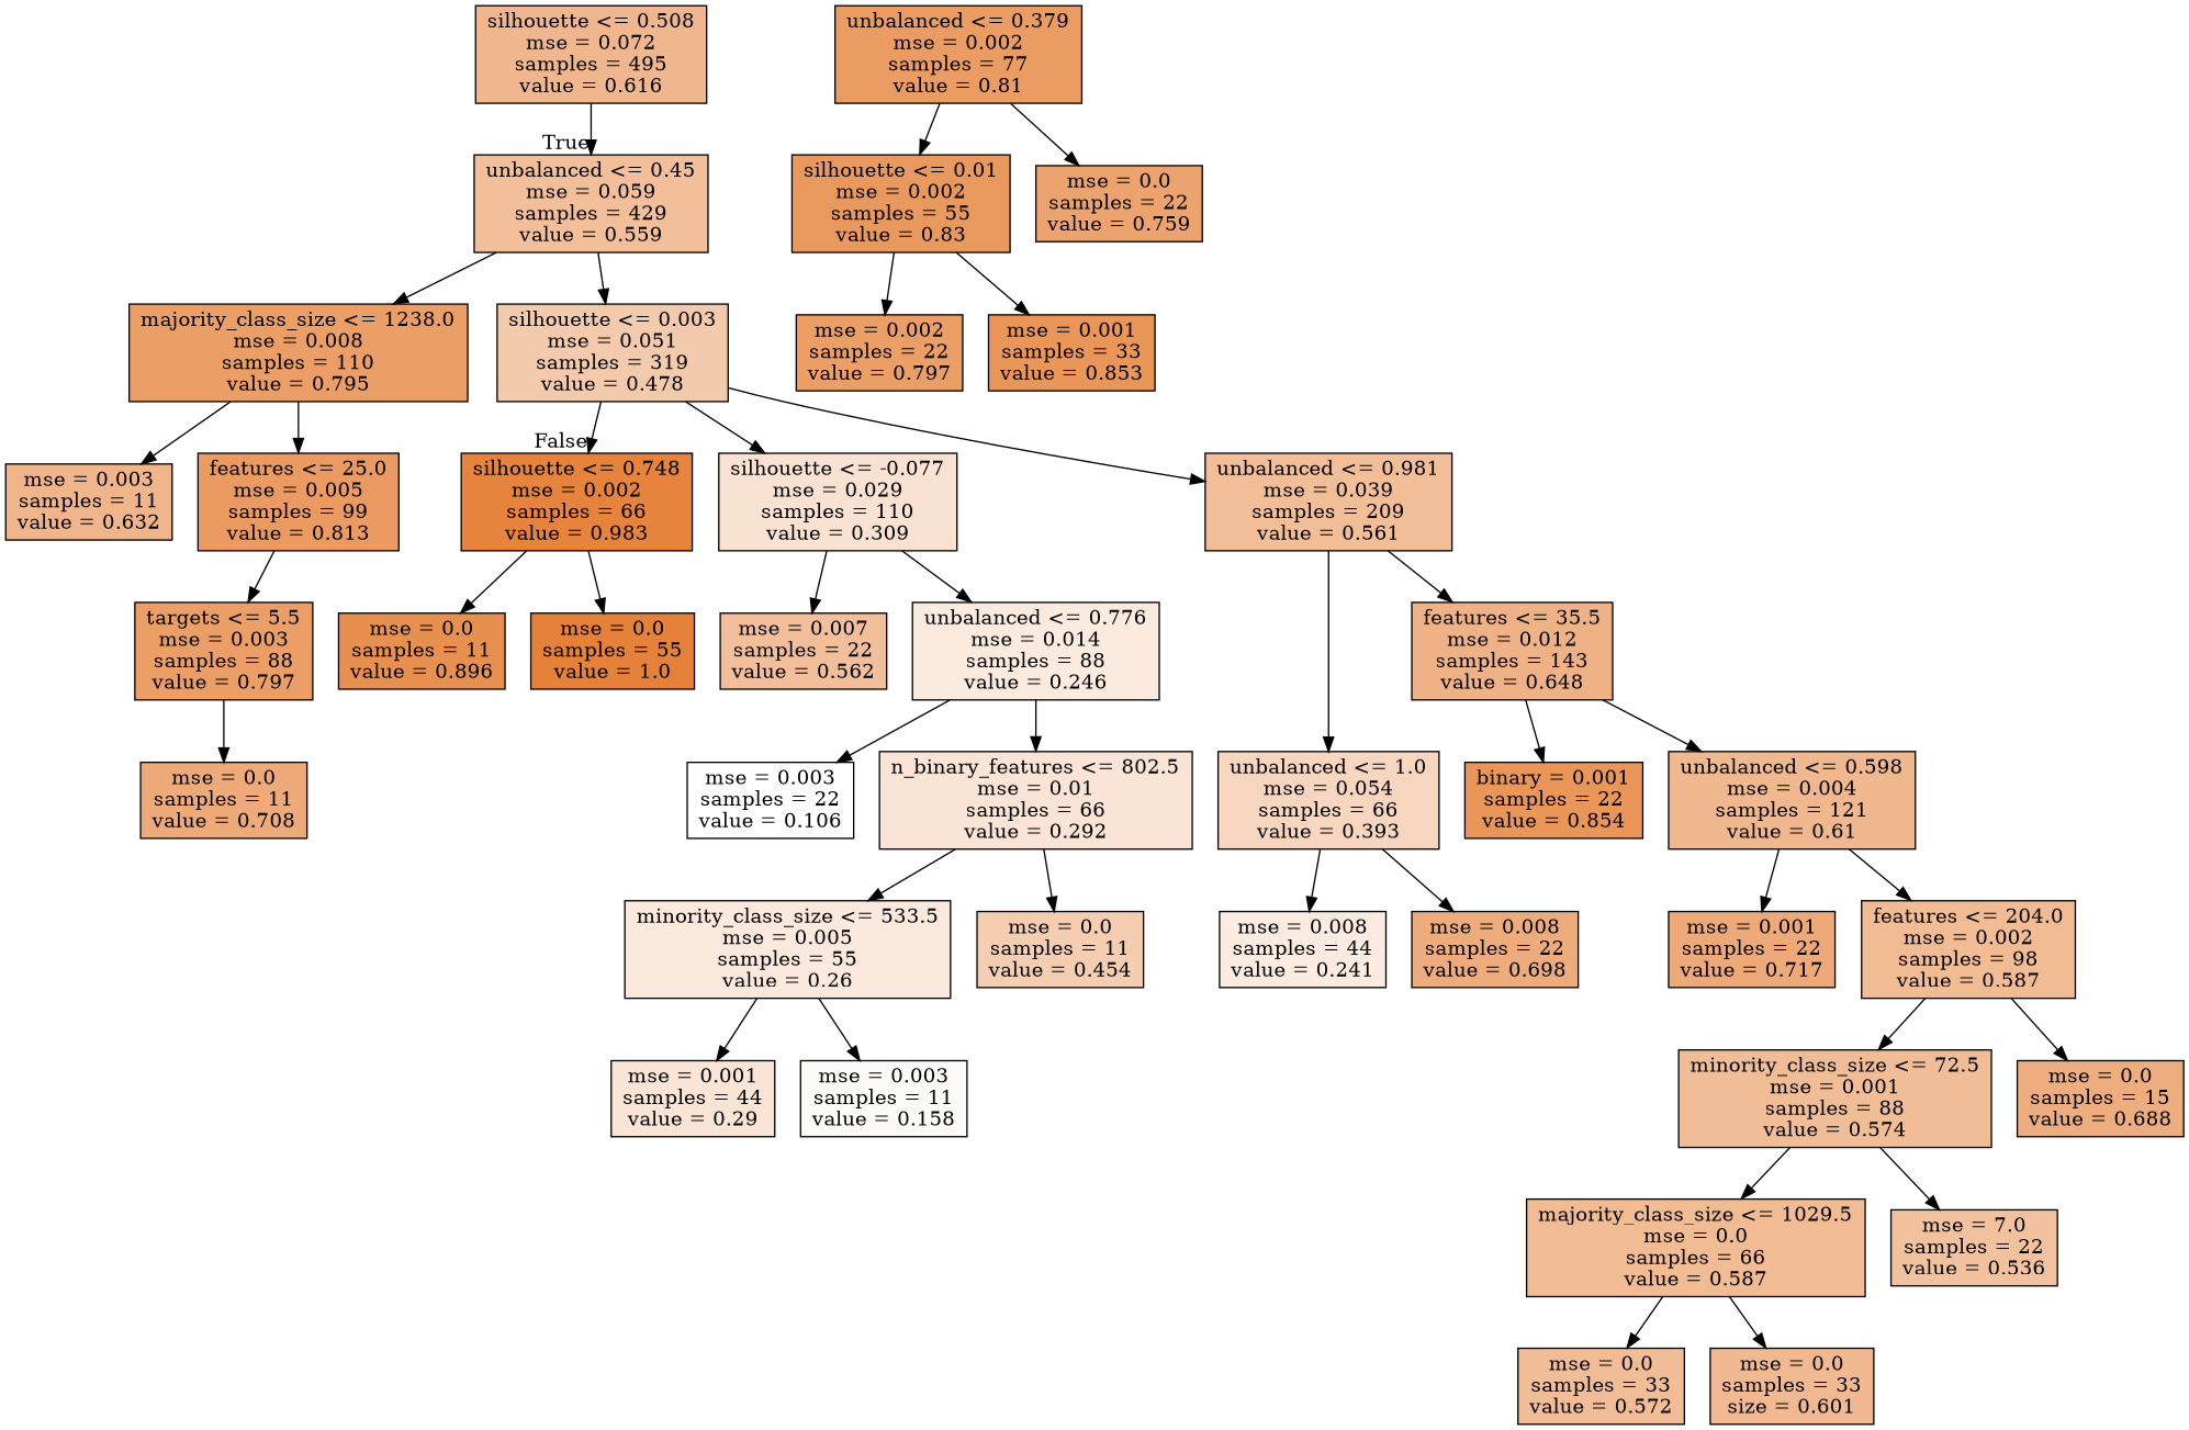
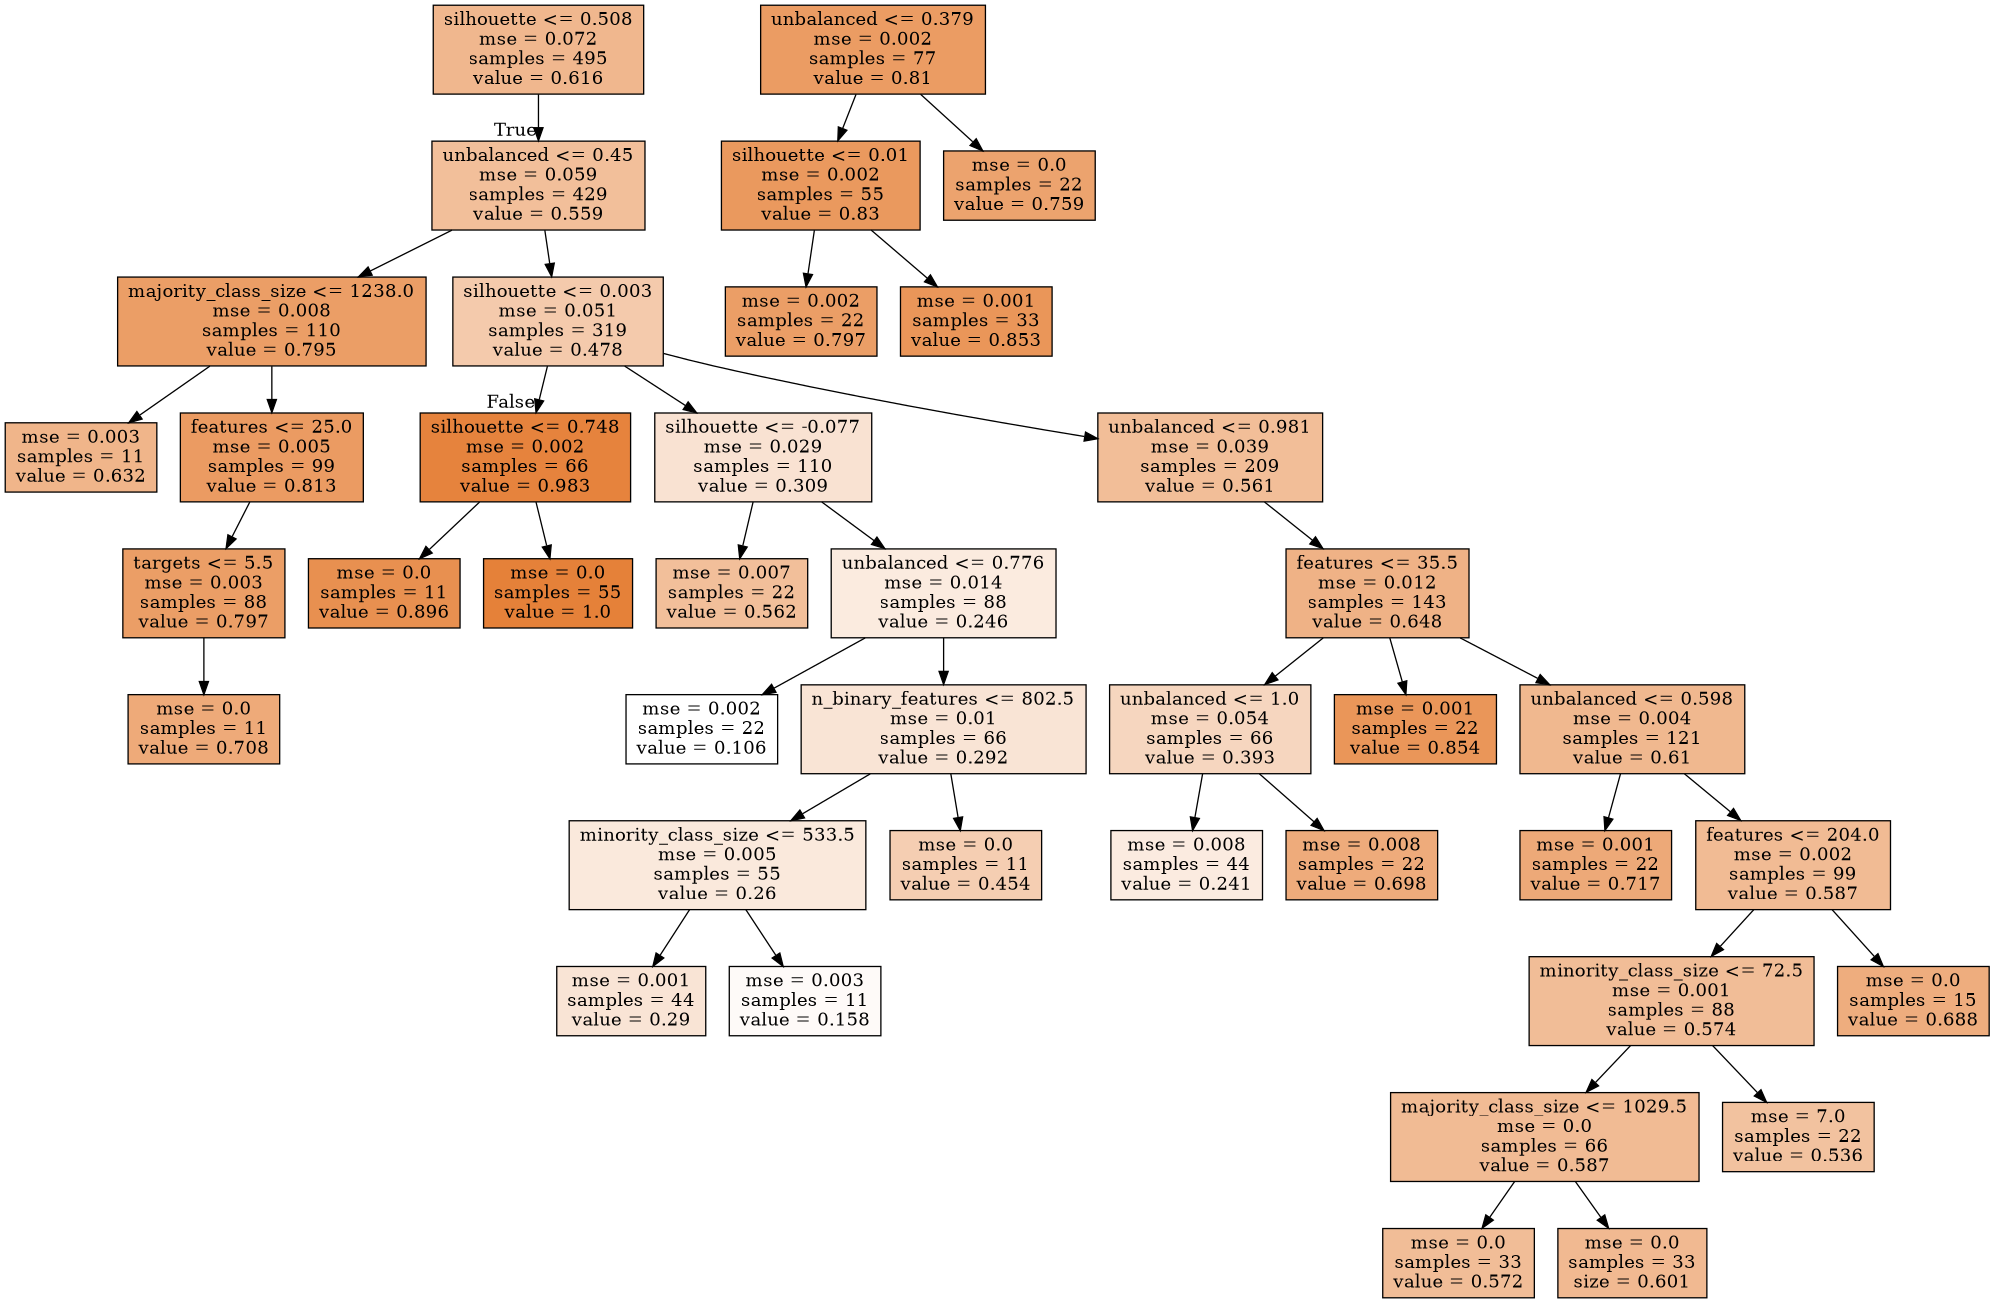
  digraph {
    node [color=black fillcolor="#e58139c5" shape=box style=filled]
    n1 [fillcolor="#e5813991" label="silhouette <= 0.508\nmse = 0.072\nsamples = 495\nvalue = 0.616"]
    n2 [fillcolor="#e5813981" label="unbalanced <= 0.45\nmse = 0.059\nsamples = 429\nvalue = 0.559"]
    n3 [fillcolor="#e58139c4" label="majority_class_size <= 1238.0\nmse = 0.008\nsamples = 110\nvalue = 0.795"]
    n4 [fillcolor="#e581396a" label="silhouette <= 0.003\nmse = 0.051\nsamples = 319\nvalue = 0.478"]
    n5 [fillcolor="#e58139fa" label="silhouette <= 0.748\nmse = 0.002\nsamples = 66\nvalue = 0.983"]
    n6 [fillcolor="#e58139e1" label="mse = 0.0\nsamples = 11\nvalue = 0.896"]
    n7 [fillcolor="#e58139ff" label="mse = 0.0\nsamples = 55\nvalue = 1.0"]
    n8 [fillcolor="#e5813996" label="mse = 0.003\nsamples = 11\nvalue = 0.632"]
    n9 [fillcolor="#e58139ca" label="features <= 25.0\nmse = 0.005\nsamples = 99\nvalue = 0.813"]
    n10 [fillcolor="#e581393a" label="silhouette <= -0.077\nmse = 0.029\nsamples = 110\nvalue = 0.309"]
    n11 [fillcolor="#e5813984" label="unbalanced <= 0.981\nmse = 0.039\nsamples = 209\nvalue = 0.561"]
    n12 [label="targets <= 5.5\nmse = 0.003\nsamples = 88\nvalue = 0.797"]
    n13 [fillcolor="#e58139ac" label="mse = 0.0\nsamples = 11\nvalue = 0.708"]
    n14 [fillcolor="#e58139c9" label="unbalanced <= 0.379\nmse = 0.002\nsamples = 77\nvalue = 0.81"]
    n15 [fillcolor="#e58139cf" label="silhouette <= 0.01\nmse = 0.002\nsamples = 55\nvalue = 0.83"]
    n16 [fillcolor="#e58139ba" label="mse = 0.0\nsamples = 22\nvalue = 0.759"]
    n17 [label="mse = 0.002\nsamples = 22\nvalue = 0.797"]
    n18 [fillcolor="#e58139d5" label="mse = 0.001\nsamples = 33\nvalue = 0.853"]
    n19 [fillcolor="#e5813982" label="mse = 0.007\nsamples = 22\nvalue = 0.562"]
    n20 [fillcolor="#e5813928" label="unbalanced <= 0.776\nmse = 0.014\nsamples = 88\nvalue = 0.246"]
    n21 [fillcolor="#e581399b" label="features <= 35.5\nmse = 0.012\nsamples = 143\nvalue = 0.648"]
    n22 [fillcolor="#e5813952" label="unbalanced <= 1.0\nmse = 0.054\nsamples = 66\nvalue = 0.393"]
-   n23 [fillcolor="#e5813900" label="mse = 0.003\nsamples = 22\nvalue = 0.106"]
+   n23 [fillcolor="#e5813900" label="mse = 0.002\nsamples = 22\nvalue = 0.106"]
    n24 [fillcolor="#e5813935" label="n_binary_features <= 802.5\nmse = 0.01\nsamples = 66\nvalue = 0.292"]
    n25 [fillcolor="#e581392c" label="minority_class_size <= 533.5\nmse = 0.005\nsamples = 55\nvalue = 0.26"]
    n26 [fillcolor="#e5813963" label="mse = 0.0\nsamples = 11\nvalue = 0.454"]
    n27 [fillcolor="#e5813935" label="mse = 0.001\nsamples = 44\nvalue = 0.29"]
    n28 [fillcolor="#e5813909" label="mse = 0.003\nsamples = 11\nvalue = 0.158"]
-   n29 [fillcolor="#e58139d5" label="binary = 0.001\nsamples = 22\nvalue = 0.854"]
+   n29 [fillcolor="#e58139d5" label="mse = 0.001\nsamples = 22\nvalue = 0.854"]
    n30 [fillcolor="#e5813990" label="unbalanced <= 0.598\nmse = 0.004\nsamples = 121\nvalue = 0.61"]
    n31 [fillcolor="#e5813927" label="mse = 0.008\nsamples = 44\nvalue = 0.241"]
    n32 [fillcolor="#e58139a9" label="mse = 0.008\nsamples = 22\nvalue = 0.698"]
    n33 [fillcolor="#e58139ae" label="mse = 0.001\nsamples = 22\nvalue = 0.717"]
-   n34 [fillcolor="#e5813989" label="features <= 204.0\nmse = 0.002\nsamples = 98\nvalue = 0.587"]
+   n34 [fillcolor="#e5813989" label="features <= 204.0\nmse = 0.002\nsamples = 99\nvalue = 0.587"]
    n35 [fillcolor="#e5813986" label="minority_class_size <= 72.5\nmse = 0.001\nsamples = 88\nvalue = 0.574"]
    n36 [fillcolor="#e58139a6" label="mse = 0.0\nsamples = 15\nvalue = 0.688"]
    n37 [fillcolor="#e5813989" label="majority_class_size <= 1029.5\nmse = 0.0\nsamples = 66\nvalue = 0.587"]
    n38 [fillcolor="#e581397b" label="mse = 7.0\nsamples = 22\nvalue = 0.536"]
    n39 [fillcolor="#e5813985" label="mse = 0.0\nsamples = 33\nvalue = 0.572"]
    n40 [fillcolor="#e581398d" label="mse = 0.0\nsamples = 33\nsize = 0.601"]
    n1 -> n2 [headlabel=True labelangle=45 labeldistance=2.5]
    n2 -> n3
    n2 -> n4
    n3 -> n8
    n3 -> n9
    n4 -> n5 [headlabel=False labelangle=-45 labeldistance=2.5]
    n4 -> n10
    n4 -> n11
    n5 -> n6
    n5 -> n7
    n9 -> n12
    n10 -> n19
    n10 -> n20
    n11 -> n21
-   n11 -> n22
+   n21 -> n22
    n12 -> n13
    n14 -> n15
    n14 -> n16
    n15 -> n17
    n15 -> n18
    n20 -> n23
    n20 -> n24
    n21 -> n29
    n21 -> n30
    n22 -> n31
    n22 -> n32
    n24 -> n25
    n24 -> n26
    n25 -> n27
    n25 -> n28
    n30 -> n33
    n30 -> n34
    n34 -> n35
    n34 -> n36
    n35 -> n37
    n35 -> n38
    n37 -> n39
    n37 -> n40
  }
